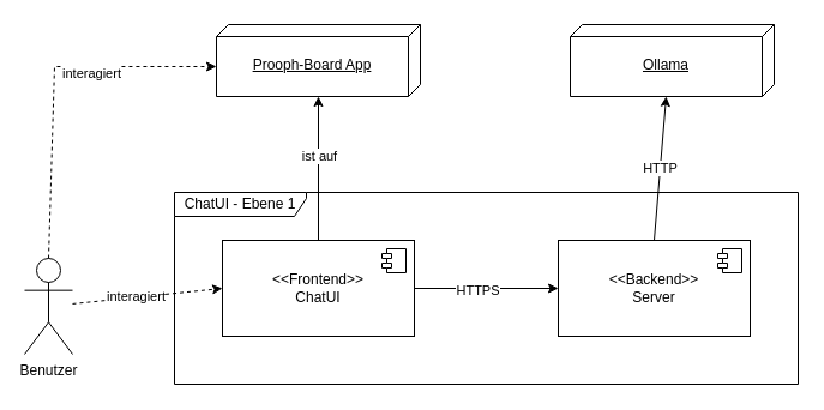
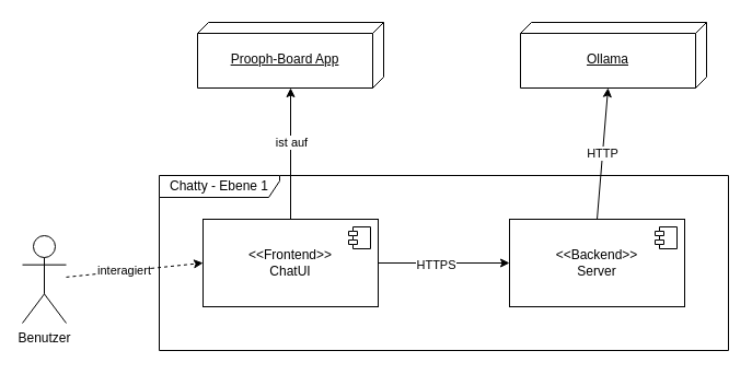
  <mxCell id="0" />
  <mxCell id="1" parent="0" />
  <mxCell id="2" value="Benutzer" style="shape=umlActor;verticalLabelPosition=bottom;verticalAlign=top;html=1;outlineConnect=0;" vertex="1" parent="1"><mxGeometry x="20" y="215" width="40" height="80" as="geometry" /></mxCell>
  <mxCell id="3" value="" style="endArrow=classic;html=1;rounded=0;entryX=0;entryY=0.5;entryDx=0;entryDy=0;dashed=1;" edge="1" parent="1" source="2" target="8"><mxGeometry width="50" height="50" relative="1" as="geometry"><mxPoint x="225" y="250" as="sourcePoint" /><mxPoint x="275" y="200" as="targetPoint" /></mxGeometry></mxCell>
  <mxCell id="4" value="interagiert" style="edgeLabel;html=1;align=center;verticalAlign=middle;resizable=0;points=[];" vertex="1" connectable="0" parent="3"><mxGeometry x="-0.15" y="1" relative="1" as="geometry"><mxPoint as="offset" /></mxGeometry></mxCell>
- <mxCell id="5" value="" style="endArrow=classic;html=1;rounded=0;dashed=1;exitX=0.5;exitY=0;exitDx=0;exitDy=0;exitPerimeter=0;entryX=0;entryY=0;entryDx=35;entryDy=170;entryPerimeter=0;" edge="1" parent="1" source="2" target="7"><mxGeometry width="50" height="50" relative="1" as="geometry"><mxPoint x="25" y="120" as="sourcePoint" /><mxPoint x="155" y="65" as="targetPoint" /><Array as="points"><mxPoint x="45" y="55" /></Array></mxGeometry></mxCell>
- <mxCell id="6" value="interagiert" style="edgeLabel;html=1;align=center;verticalAlign=middle;resizable=0;points=[];" vertex="1" connectable="0" parent="5"><mxGeometry relative="1" as="geometry"><mxPoint x="31" y="-7" as="offset" /></mxGeometry></mxCell>
  <mxCell id="7" value="&lt;p&gt;Prooph-Board App&lt;/p&gt;" style="verticalAlign=top;align=center;spacingTop=8;spacingLeft=2;spacingRight=12;shape=cube;size=10;direction=south;fontStyle=4;html=1;whiteSpace=wrap;" vertex="1" parent="1"><mxGeometry x="180" y="20" width="170" height="60" as="geometry" /></mxCell>
  <mxCell id="8" value="&lt;div&gt;&amp;lt;&amp;lt;Frontend&amp;gt;&amp;gt;&lt;/div&gt;ChatUI" style="html=1;dropTarget=0;whiteSpace=wrap;container=0;" vertex="1" parent="1"><mxGeometry x="185" y="200" width="160" height="80" as="geometry" /></mxCell>
  <mxCell id="9" value="" style="shape=module;jettyWidth=8;jettyHeight=4;container=0;" vertex="1" parent="1"><mxGeometry x="318" y="207" width="20" height="20" as="geometry"><mxPoint x="-27" y="7" as="offset" /></mxGeometry></mxCell>
  <mxCell id="10" value="" style="endArrow=classic;html=1;rounded=0;entryX=0;entryY=0.5;entryDx=0;entryDy=0;exitX=1;exitY=0.5;exitDx=0;exitDy=0;" edge="1" parent="1" source="8" target="13"><mxGeometry width="50" height="50" relative="1" as="geometry"><mxPoint x="225" y="250" as="sourcePoint" /><mxPoint x="275" y="200" as="targetPoint" /></mxGeometry></mxCell>
  <mxCell id="11" value="HTTPS" style="edgeLabel;html=1;align=center;verticalAlign=middle;resizable=0;points=[];container=0;" vertex="1" connectable="0" parent="10"><mxGeometry x="-0.139" y="-1" relative="1" as="geometry"><mxPoint as="offset" /></mxGeometry></mxCell>
  <mxCell id="12" value="" style="group" vertex="1" connectable="0" parent="1"><mxGeometry x="465" y="200" width="160" height="80" as="geometry" /></mxCell>
  <mxCell id="13" value="&lt;div&gt;&amp;lt;&amp;lt;Backend&amp;gt;&amp;gt;&lt;/div&gt;Server" style="html=1;dropTarget=0;whiteSpace=wrap;container=0;" vertex="1" parent="12"><mxGeometry width="160" height="80" as="geometry" /></mxCell>
  <mxCell id="14" value="" style="shape=module;jettyWidth=8;jettyHeight=4;container=0;" vertex="1" parent="12"><mxGeometry x="133" y="7" width="20" height="20" as="geometry"><mxPoint x="-27" y="7" as="offset" /></mxGeometry></mxCell>
  <mxCell id="15" value="" style="endArrow=classic;html=1;rounded=0;entryX=0;entryY=0;entryDx=60;entryDy=85;exitX=0.5;exitY=0;exitDx=0;exitDy=0;entryPerimeter=0;" edge="1" parent="1" source="8" target="7"><mxGeometry width="50" height="50" relative="1" as="geometry"><mxPoint x="225" y="140" as="sourcePoint" /><mxPoint x="345" y="140" as="targetPoint" /></mxGeometry></mxCell>
  <mxCell id="16" value="ist auf" style="edgeLabel;html=1;align=center;verticalAlign=middle;resizable=0;points=[];" vertex="1" connectable="0" parent="15"><mxGeometry x="0.125" y="1" relative="1" as="geometry"><mxPoint x="1" y="-3" as="offset" /></mxGeometry></mxCell>
  <mxCell id="17" value="&lt;p&gt;Ollama&lt;/p&gt;" style="verticalAlign=top;align=center;spacingTop=8;spacingLeft=2;spacingRight=12;shape=cube;size=10;direction=south;fontStyle=4;html=1;whiteSpace=wrap;" vertex="1" parent="1"><mxGeometry x="475" y="20" width="170" height="60" as="geometry" /></mxCell>
- <mxCell id="18" value="ChatUI - Ebene 1" style="shape=umlFrame;whiteSpace=wrap;html=1;pointerEvents=0;width=110;height=20;container=0;" vertex="1" parent="1"><mxGeometry x="145" y="160" width="520" height="160" as="geometry" /></mxCell>
+ <mxCell id="18" value="Chatty - Ebene 1" style="shape=umlFrame;whiteSpace=wrap;html=1;pointerEvents=0;width=110;height=20;container=0;" vertex="1" parent="1"><mxGeometry x="145" y="160" width="520" height="160" as="geometry" /></mxCell>
  <mxCell id="19" value="" style="endArrow=classic;html=1;rounded=0;entryX=0;entryY=0;entryDx=60;entryDy=90;exitX=0.5;exitY=0;exitDx=0;exitDy=0;entryPerimeter=0;" edge="1" parent="1" source="13" target="17"><mxGeometry width="50" height="50" relative="1" as="geometry"><mxPoint x="465" y="130" as="sourcePoint" /><mxPoint x="625" y="130" as="targetPoint" /></mxGeometry></mxCell>
  <mxCell id="20" value="HTTP" style="edgeLabel;html=1;align=center;verticalAlign=middle;resizable=0;points=[];container=0;" vertex="1" connectable="0" parent="19"><mxGeometry x="-0.139" y="-1" relative="1" as="geometry"><mxPoint x="-1" y="-9" as="offset" /></mxGeometry></mxCell>
